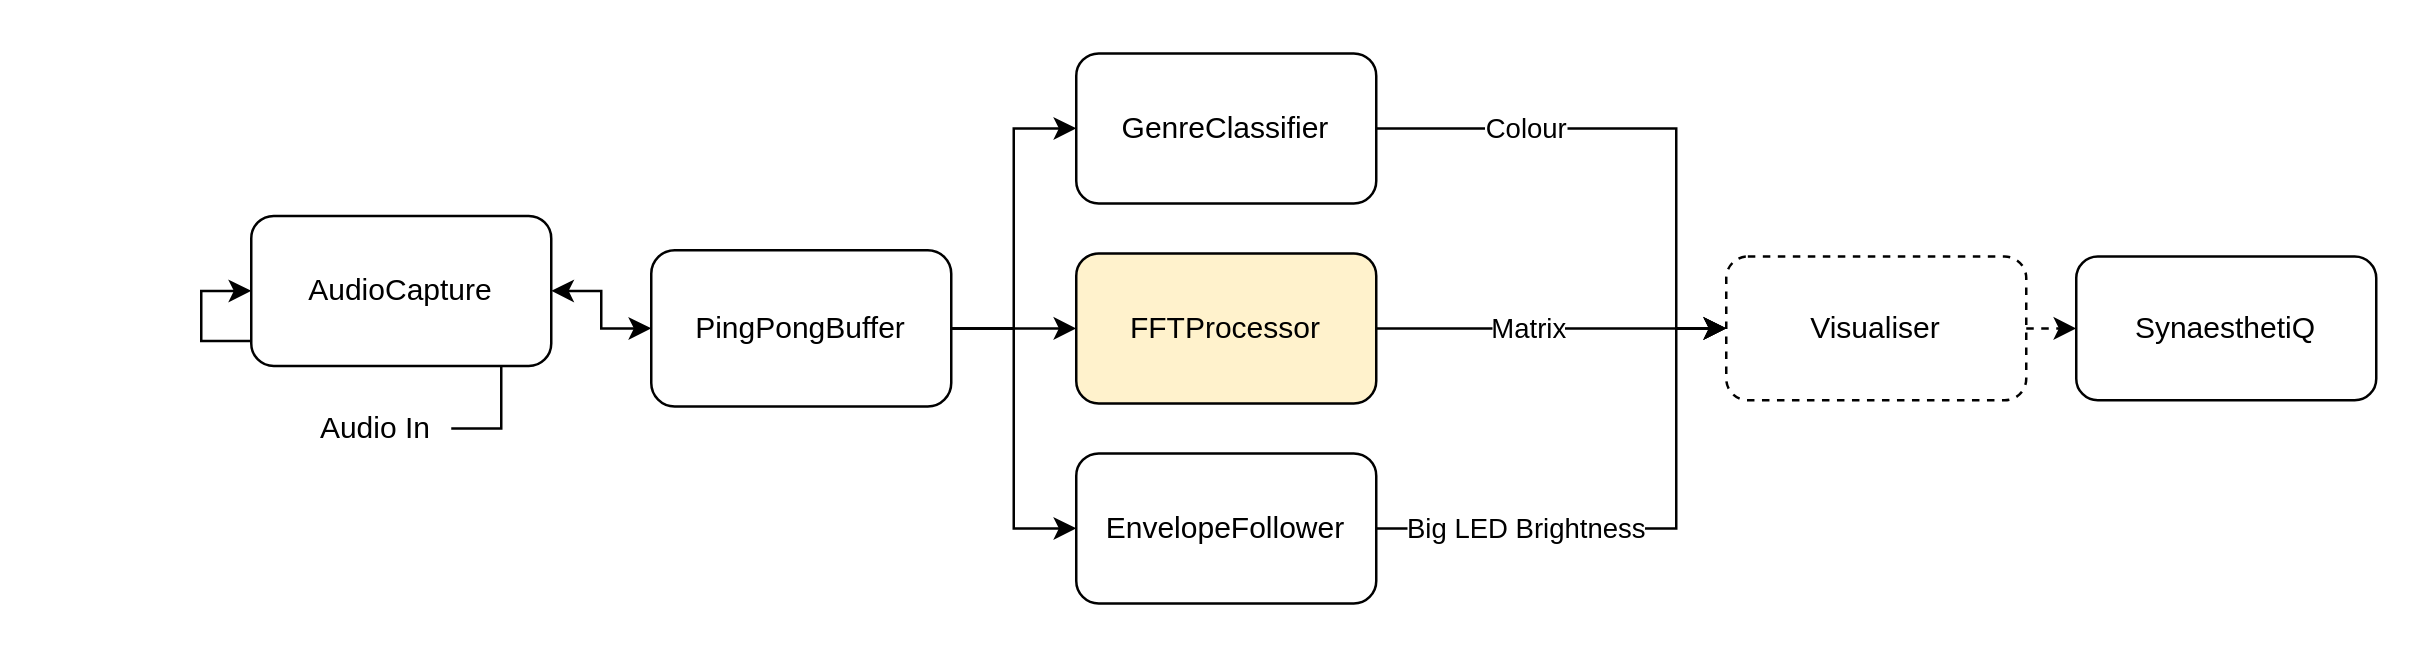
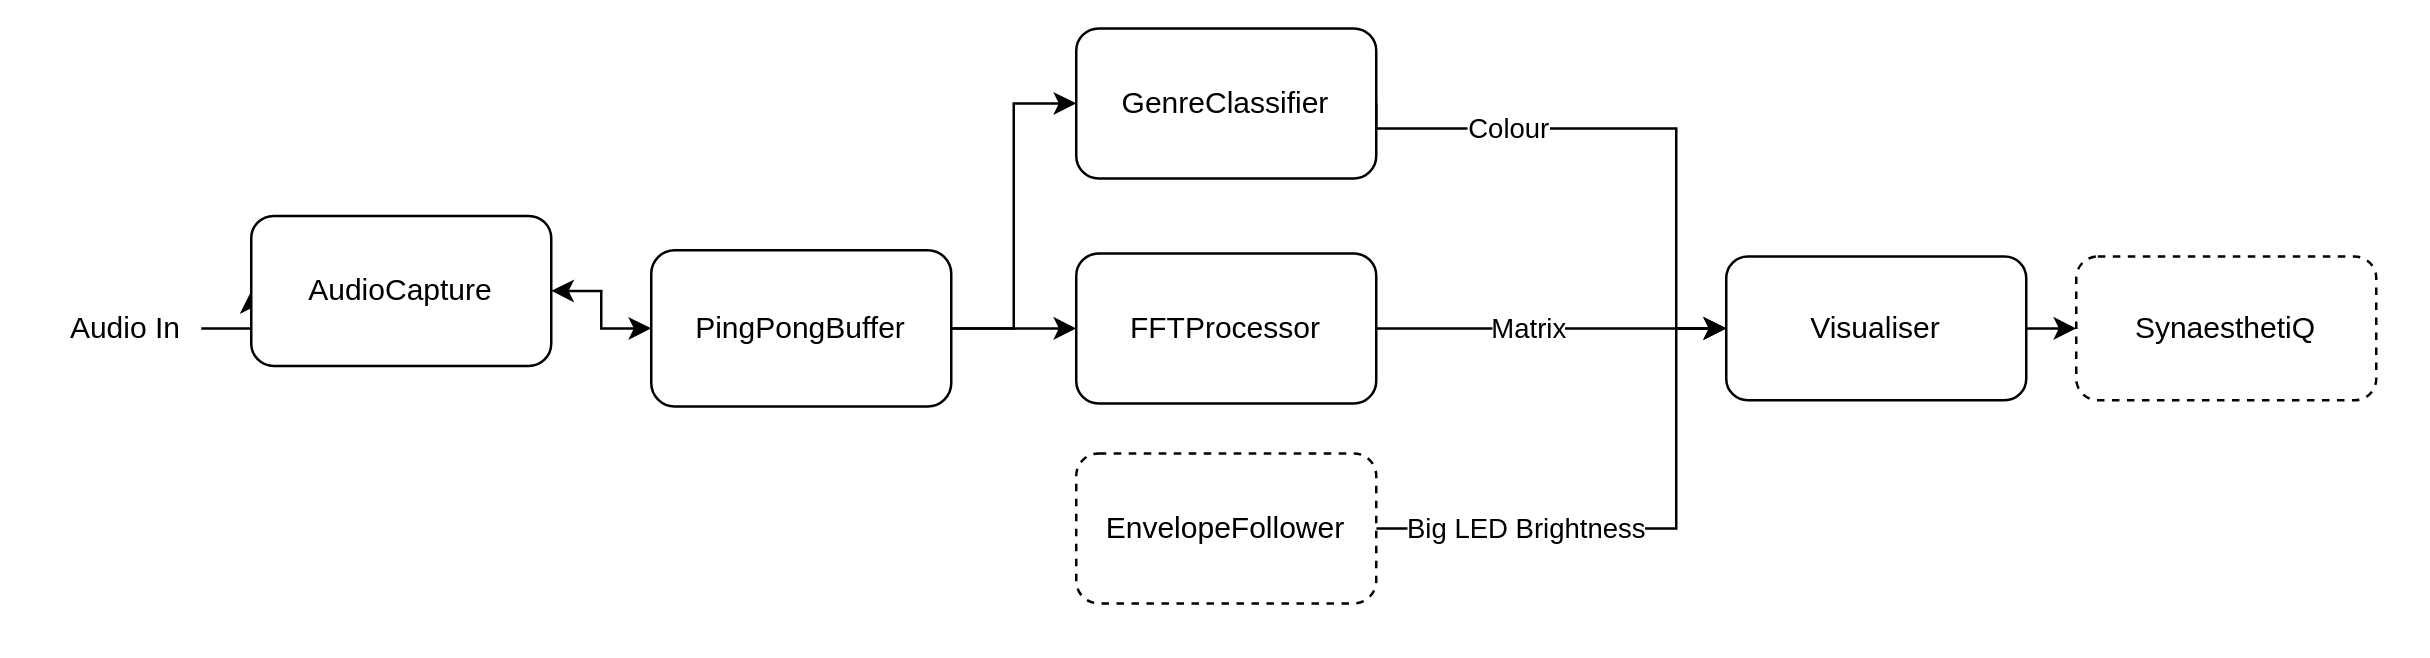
  <mxCell id="0" />
  <mxCell id="1" parent="0" />
  <mxCell id="2" style="edgeStyle=orthogonalEdgeStyle;rounded=0;orthogonalLoop=1;jettySize=auto;html=1;exitX=1;exitY=0.5;exitDx=0;exitDy=0;entryX=0;entryY=0.5;entryDx=0;entryDy=0;startArrow=none;startFill=0;endArrow=classic;endFill=1;" edge="1" parent="1" source="3" target="5"><mxGeometry relative="1" as="geometry" /></mxCell>
- <mxCell id="3" value="Audio In" style="text;html=1;strokeColor=none;fillColor=none;align=center;verticalAlign=middle;whiteSpace=wrap;rounded=0;" vertex="1" parent="1"><mxGeometry x="120" y="155.75" width="60" height="30" as="geometry" /></mxCell>
+ <mxCell id="3" value="Audio In" style="text;html=1;strokeColor=none;fillColor=none;align=center;verticalAlign=middle;whiteSpace=wrap;rounded=0;" vertex="1" parent="1"><mxGeometry x="20" y="115.75" width="60" height="30" as="geometry" /></mxCell>
  <mxCell id="4" style="edgeStyle=orthogonalEdgeStyle;rounded=0;orthogonalLoop=1;jettySize=auto;html=1;exitX=1;exitY=0.5;exitDx=0;exitDy=0;entryX=0;entryY=0.5;entryDx=0;entryDy=0;fontSize=11;startArrow=classic;startFill=1;endArrow=classic;endFill=1;" edge="1" parent="1" source="5" target="9"><mxGeometry relative="1" as="geometry" /></mxCell>
  <mxCell id="5" value="AudioCapture" style="rounded=1;whiteSpace=wrap;html=1;" vertex="1" parent="1"><mxGeometry x="100" y="85.75" width="120" height="60" as="geometry" /></mxCell>
  <mxCell id="6" style="edgeStyle=orthogonalEdgeStyle;rounded=0;orthogonalLoop=1;jettySize=auto;html=1;exitX=1;exitY=0.5;exitDx=0;exitDy=0;entryX=0;entryY=0.5;entryDx=0;entryDy=0;fontSize=11;startArrow=none;startFill=0;endArrow=classic;endFill=1;" edge="1" parent="1" source="9" target="18"><mxGeometry relative="1" as="geometry" /></mxCell>
  <mxCell id="7" style="edgeStyle=orthogonalEdgeStyle;rounded=0;orthogonalLoop=1;jettySize=auto;html=1;exitX=1;exitY=0.5;exitDx=0;exitDy=0;entryX=0;entryY=0.5;entryDx=0;entryDy=0;fontSize=11;startArrow=none;startFill=0;endArrow=classic;endFill=1;" edge="1" parent="1" source="9" target="12"><mxGeometry relative="1" as="geometry" /></mxCell>
- <mxCell id="8" style="edgeStyle=orthogonalEdgeStyle;rounded=0;orthogonalLoop=1;jettySize=auto;html=1;exitX=1;exitY=0.5;exitDx=0;exitDy=0;entryX=0;entryY=0.5;entryDx=0;entryDy=0;fontSize=11;startArrow=none;startFill=0;endArrow=classic;endFill=1;" edge="1" parent="1" source="9" target="15"><mxGeometry relative="1" as="geometry" /></mxCell>
  <mxCell id="9" value="PingPongBuffer" style="rounded=1;whiteSpace=wrap;html=1;" vertex="1" parent="1"><mxGeometry x="260" y="99.5" width="120" height="62.5" as="geometry" /></mxCell>
  <mxCell id="10" style="edgeStyle=orthogonalEdgeStyle;rounded=0;orthogonalLoop=1;jettySize=auto;html=1;exitX=1;exitY=0.5;exitDx=0;exitDy=0;entryX=0;entryY=0.5;entryDx=0;entryDy=0;startArrow=none;startFill=0;endArrow=classic;endFill=1;verticalAlign=top;" edge="1" parent="1" source="12" target="20"><mxGeometry relative="1" as="geometry"><Array as="points"><mxPoint x="670" y="50.75" /><mxPoint x="670" y="130.75" /></Array></mxGeometry></mxCell>
  <mxCell id="11" value="Colour" style="edgeLabel;html=1;align=center;verticalAlign=middle;resizable=0;points=[];fontSize=11;" vertex="1" connectable="0" parent="10"><mxGeometry x="-0.354" y="-2" relative="1" as="geometry"><mxPoint x="-11" y="-2" as="offset" /></mxGeometry></mxCell>
- <mxCell id="12" value="GenreClassifier" style="rounded=1;whiteSpace=wrap;html=1;" vertex="1" parent="1"><mxGeometry x="430" y="20.75" width="120" height="60" as="geometry" /></mxCell>
+ <mxCell id="12" value="GenreClassifier" style="rounded=1;whiteSpace=wrap;html=1;" vertex="1" parent="1"><mxGeometry x="430" y="10.75" width="120" height="60" as="geometry" /></mxCell>
  <mxCell id="13" style="edgeStyle=orthogonalEdgeStyle;rounded=0;orthogonalLoop=1;jettySize=auto;html=1;exitX=1;exitY=0.5;exitDx=0;exitDy=0;entryX=0;entryY=0.5;entryDx=0;entryDy=0;startArrow=none;startFill=0;endArrow=classic;endFill=1;" edge="1" parent="1" source="15" target="20"><mxGeometry relative="1" as="geometry"><Array as="points"><mxPoint x="670" y="210.75" /><mxPoint x="670" y="130.75" /></Array></mxGeometry></mxCell>
  <mxCell id="14" value="Big LED Brightness" style="edgeLabel;html=1;align=center;verticalAlign=middle;resizable=0;points=[];fontSize=11;" vertex="1" connectable="0" parent="13"><mxGeometry x="-0.336" y="-5" relative="1" as="geometry"><mxPoint x="-13" y="-5" as="offset" /></mxGeometry></mxCell>
- <mxCell id="15" value="EnvelopeFollower" style="rounded=1;whiteSpace=wrap;html=1;" vertex="1" parent="1"><mxGeometry x="430" y="180.75" width="120" height="60" as="geometry" /></mxCell>
+ <mxCell id="15" value="EnvelopeFollower" style="rounded=1;whiteSpace=wrap;html=1;dashed=1;" vertex="1" parent="1"><mxGeometry x="430" y="180.75" width="120" height="60" as="geometry" /></mxCell>
  <mxCell id="16" style="edgeStyle=orthogonalEdgeStyle;rounded=0;orthogonalLoop=1;jettySize=auto;html=1;exitX=1;exitY=0.5;exitDx=0;exitDy=0;entryX=0;entryY=0.5;entryDx=0;entryDy=0;startArrow=none;startFill=0;endArrow=classic;endFill=1;" edge="1" parent="1" source="18" target="20"><mxGeometry relative="1" as="geometry" /></mxCell>
  <mxCell id="17" value="Matrix" style="edgeLabel;html=1;align=center;verticalAlign=middle;resizable=0;points=[];fontSize=11;" vertex="1" connectable="0" parent="16"><mxGeometry x="-0.314" y="-2" relative="1" as="geometry"><mxPoint x="12" y="-2" as="offset" /></mxGeometry></mxCell>
- <mxCell id="18" value="FFTProcessor" style="rounded=1;whiteSpace=wrap;html=1;fillColor=#fff2cc;" vertex="1" parent="1"><mxGeometry x="430" y="100.75" width="120" height="60" as="geometry" /></mxCell>
- <mxCell id="19" style="edgeStyle=orthogonalEdgeStyle;rounded=0;orthogonalLoop=1;jettySize=auto;html=1;exitX=1;exitY=0.5;exitDx=0;exitDy=0;entryX=0;entryY=0.5;entryDx=0;entryDy=0;startArrow=none;startFill=0;endArrow=classic;endFill=1;dashed=1;" edge="1" parent="1" source="20" target="21"><mxGeometry relative="1" as="geometry" /></mxCell>
- <mxCell id="20" value="Visualiser" style="rounded=1;whiteSpace=wrap;html=1;verticalAlign=middle;fillColor=none;dashed=1;" vertex="1" parent="1"><mxGeometry x="690" y="102" width="120" height="57.5" as="geometry" /></mxCell>
- <mxCell id="21" value="SynaesthetiQ" style="rounded=1;whiteSpace=wrap;html=1;verticalAlign=middle;fillColor=none;" vertex="1" parent="1"><mxGeometry x="830" y="102" width="120" height="57.5" as="geometry" /></mxCell>
+ <mxCell id="18" value="FFTProcessor" style="rounded=1;whiteSpace=wrap;html=1;" vertex="1" parent="1"><mxGeometry x="430" y="100.75" width="120" height="60" as="geometry" /></mxCell>
+ <mxCell id="19" style="edgeStyle=orthogonalEdgeStyle;rounded=0;orthogonalLoop=1;jettySize=auto;html=1;exitX=1;exitY=0.5;exitDx=0;exitDy=0;entryX=0;entryY=0.5;entryDx=0;entryDy=0;startArrow=none;startFill=0;endArrow=classic;endFill=1;" edge="1" parent="1" source="20" target="21"><mxGeometry relative="1" as="geometry" /></mxCell>
+ <mxCell id="20" value="Visualiser" style="rounded=1;whiteSpace=wrap;html=1;verticalAlign=middle;fillColor=none;" vertex="1" parent="1"><mxGeometry x="690" y="102" width="120" height="57.5" as="geometry" /></mxCell>
+ <mxCell id="21" value="SynaesthetiQ" style="rounded=1;whiteSpace=wrap;html=1;verticalAlign=middle;fillColor=none;dashed=1;" vertex="1" parent="1"><mxGeometry x="830" y="102" width="120" height="57.5" as="geometry" /></mxCell>
